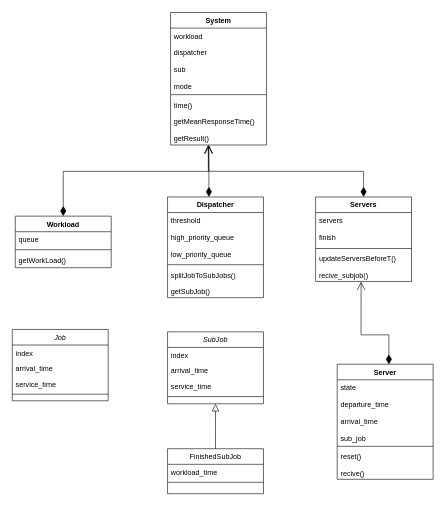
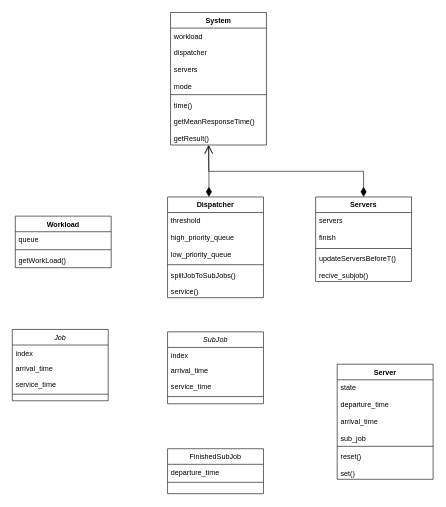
  <mxCell id="0" />
  <mxCell id="1" parent="0" />
  <mxCell id="2" value="SubJob" style="swimlane;fontStyle=2;align=center;verticalAlign=top;childLayout=stackLayout;horizontal=1;startSize=26;horizontalStack=0;resizeParent=1;resizeLast=0;collapsible=1;marginBottom=0;rounded=0;shadow=0;strokeWidth=1;" parent="1" vertex="1"><mxGeometry x="279" y="552.68" width="160" height="120" as="geometry"><mxRectangle x="220" y="120" width="160" height="26" as="alternateBounds" /></mxGeometry></mxCell>
  <mxCell id="3" value="index" style="text;align=left;verticalAlign=top;spacingLeft=4;spacingRight=4;overflow=hidden;rotatable=0;points=[[0,0.5],[1,0.5]];portConstraint=eastwest;" parent="2" vertex="1"><mxGeometry y="26" width="160" height="26" as="geometry" /></mxCell>
  <mxCell id="4" value="arrival_time" style="text;align=left;verticalAlign=top;spacingLeft=4;spacingRight=4;overflow=hidden;rotatable=0;points=[[0,0.5],[1,0.5]];portConstraint=eastwest;rounded=0;shadow=0;html=0;" parent="2" vertex="1"><mxGeometry y="52" width="160" height="26" as="geometry" /></mxCell>
  <mxCell id="5" value="service_time" style="text;align=left;verticalAlign=top;spacingLeft=4;spacingRight=4;overflow=hidden;rotatable=0;points=[[0,0.5],[1,0.5]];portConstraint=eastwest;rounded=0;shadow=0;html=0;" parent="2" vertex="1"><mxGeometry y="78" width="160" height="26" as="geometry" /></mxCell>
  <mxCell id="6" value="" style="line;html=1;strokeWidth=1;align=left;verticalAlign=middle;spacingTop=-1;spacingLeft=3;spacingRight=3;rotatable=0;labelPosition=right;points=[];portConstraint=eastwest;" parent="2" vertex="1"><mxGeometry y="104" width="160" height="8" as="geometry" /></mxCell>
  <mxCell id="7" value="FinishedSubJob" style="swimlane;fontStyle=0;align=center;verticalAlign=top;childLayout=stackLayout;horizontal=1;startSize=26;horizontalStack=0;resizeParent=1;resizeLast=0;collapsible=1;marginBottom=0;rounded=0;shadow=0;strokeWidth=1;" parent="1" vertex="1"><mxGeometry x="279" y="747.68" width="160" height="75" as="geometry"><mxRectangle x="130" y="380" width="160" height="26" as="alternateBounds" /></mxGeometry></mxCell>
- <mxCell id="8" value="workload_time" style="text;align=left;verticalAlign=top;spacingLeft=4;spacingRight=4;overflow=hidden;rotatable=0;points=[[0,0.5],[1,0.5]];portConstraint=eastwest;" parent="7" vertex="1"><mxGeometry y="26" width="160" height="26" as="geometry" /></mxCell>
+ <mxCell id="8" value="departure_time" style="text;align=left;verticalAlign=top;spacingLeft=4;spacingRight=4;overflow=hidden;rotatable=0;points=[[0,0.5],[1,0.5]];portConstraint=eastwest;" parent="7" vertex="1"><mxGeometry y="26" width="160" height="26" as="geometry" /></mxCell>
  <mxCell id="9" value="" style="line;html=1;strokeWidth=1;align=left;verticalAlign=middle;spacingTop=-1;spacingLeft=3;spacingRight=3;rotatable=0;labelPosition=right;points=[];portConstraint=eastwest;" parent="7" vertex="1"><mxGeometry y="52" width="160" height="8" as="geometry" /></mxCell>
- <mxCell id="10" value="" style="endArrow=block;endSize=10;endFill=0;shadow=0;strokeWidth=1;rounded=0;edgeStyle=elbowEdgeStyle;elbow=vertical;" parent="1" source="7" target="2" edge="1"><mxGeometry width="160" relative="1" as="geometry"><mxPoint x="258" y="604.68" as="sourcePoint" /><mxPoint x="258" y="604.68" as="targetPoint" /></mxGeometry></mxCell>
  <mxCell id="11" value="Workload" style="swimlane;fontStyle=1;align=center;verticalAlign=top;childLayout=stackLayout;horizontal=1;startSize=26;horizontalStack=0;resizeParent=1;resizeParentMax=0;resizeLast=0;collapsible=1;marginBottom=0;" vertex="1" parent="1"><mxGeometry x="25" y="359.68" width="160" height="86" as="geometry" /></mxCell>
  <mxCell id="12" value="queue" style="text;strokeColor=none;fillColor=none;align=left;verticalAlign=top;spacingLeft=4;spacingRight=4;overflow=hidden;rotatable=0;points=[[0,0.5],[1,0.5]];portConstraint=eastwest;" vertex="1" parent="11"><mxGeometry y="26" width="160" height="26" as="geometry" /></mxCell>
  <mxCell id="13" value="" style="line;strokeWidth=1;fillColor=none;align=left;verticalAlign=middle;spacingTop=-1;spacingLeft=3;spacingRight=3;rotatable=0;labelPosition=right;points=[];portConstraint=eastwest;" vertex="1" parent="11"><mxGeometry y="52" width="160" height="8" as="geometry" /></mxCell>
  <mxCell id="14" value="getWorkLoad()" style="text;strokeColor=none;fillColor=none;align=left;verticalAlign=top;spacingLeft=4;spacingRight=4;overflow=hidden;rotatable=0;points=[[0,0.5],[1,0.5]];portConstraint=eastwest;" vertex="1" parent="11"><mxGeometry y="60" width="160" height="26" as="geometry" /></mxCell>
  <mxCell id="15" value="Job" style="swimlane;fontStyle=2;align=center;verticalAlign=top;childLayout=stackLayout;horizontal=1;startSize=26;horizontalStack=0;resizeParent=1;resizeLast=0;collapsible=1;marginBottom=0;rounded=0;shadow=0;strokeWidth=1;" vertex="1" parent="1"><mxGeometry x="20" y="548.68" width="160" height="119" as="geometry"><mxRectangle x="220" y="120" width="160" height="26" as="alternateBounds" /></mxGeometry></mxCell>
  <mxCell id="16" value="index" style="text;align=left;verticalAlign=top;spacingLeft=4;spacingRight=4;overflow=hidden;rotatable=0;points=[[0,0.5],[1,0.5]];portConstraint=eastwest;" vertex="1" parent="15"><mxGeometry y="26" width="160" height="26" as="geometry" /></mxCell>
  <mxCell id="17" value="arrival_time" style="text;align=left;verticalAlign=top;spacingLeft=4;spacingRight=4;overflow=hidden;rotatable=0;points=[[0,0.5],[1,0.5]];portConstraint=eastwest;rounded=0;shadow=0;html=0;" vertex="1" parent="15"><mxGeometry y="52" width="160" height="26" as="geometry" /></mxCell>
  <mxCell id="18" value="service_time" style="text;align=left;verticalAlign=top;spacingLeft=4;spacingRight=4;overflow=hidden;rotatable=0;points=[[0,0.5],[1,0.5]];portConstraint=eastwest;rounded=0;shadow=0;html=0;" vertex="1" parent="15"><mxGeometry y="78" width="160" height="26" as="geometry" /></mxCell>
  <mxCell id="19" value="" style="line;html=1;strokeWidth=1;align=left;verticalAlign=middle;spacingTop=-1;spacingLeft=3;spacingRight=3;rotatable=0;labelPosition=right;points=[];portConstraint=eastwest;" vertex="1" parent="15"><mxGeometry y="104" width="160" height="8" as="geometry" /></mxCell>
  <mxCell id="20" value="Dispatcher" style="swimlane;fontStyle=1;align=center;verticalAlign=top;childLayout=stackLayout;horizontal=1;startSize=26;horizontalStack=0;resizeParent=1;resizeParentMax=0;resizeLast=0;collapsible=1;marginBottom=0;" vertex="1" parent="1"><mxGeometry x="279" y="327.68" width="160" height="168" as="geometry"><mxRectangle x="1005" y="364" width="89" height="26" as="alternateBounds" /></mxGeometry></mxCell>
  <mxCell id="21" value="threshold&#10;&#10;high_priority_queue&#10;&#10;low_priority_queue&#10;" style="text;strokeColor=none;fillColor=none;align=left;verticalAlign=top;spacingLeft=4;spacingRight=4;overflow=hidden;rotatable=0;points=[[0,0.5],[1,0.5]];portConstraint=eastwest;" vertex="1" parent="20"><mxGeometry y="26" width="160" height="83" as="geometry" /></mxCell>
  <mxCell id="22" value="" style="line;strokeWidth=1;fillColor=none;align=left;verticalAlign=middle;spacingTop=-1;spacingLeft=3;spacingRight=3;rotatable=0;labelPosition=right;points=[];portConstraint=eastwest;" vertex="1" parent="20"><mxGeometry y="109" width="160" height="8" as="geometry" /></mxCell>
- <mxCell id="23" value="splitJobToSubJobs()&#10;&#10;getSubJob()" style="text;strokeColor=none;fillColor=none;align=left;verticalAlign=top;spacingLeft=4;spacingRight=4;overflow=hidden;rotatable=0;points=[[0,0.5],[1,0.5]];portConstraint=eastwest;" vertex="1" parent="20"><mxGeometry y="117" width="160" height="51" as="geometry" /></mxCell>
+ <mxCell id="23" value="splitJobToSubJobs()&#10;&#10;service()" style="text;strokeColor=none;fillColor=none;align=left;verticalAlign=top;spacingLeft=4;spacingRight=4;overflow=hidden;rotatable=0;points=[[0,0.5],[1,0.5]];portConstraint=eastwest;" vertex="1" parent="20"><mxGeometry y="117" width="160" height="51" as="geometry" /></mxCell>
  <mxCell id="24" value="Servers" style="swimlane;fontStyle=1;align=center;verticalAlign=top;childLayout=stackLayout;horizontal=1;startSize=26;horizontalStack=0;resizeParent=1;resizeParentMax=0;resizeLast=0;collapsible=1;marginBottom=0;" vertex="1" parent="1"><mxGeometry x="526" y="327.68" width="160" height="141" as="geometry"><mxRectangle x="1005" y="364" width="89" height="26" as="alternateBounds" /></mxGeometry></mxCell>
  <mxCell id="25" value="servers&#10;&#10;finish&#10;" style="text;strokeColor=none;fillColor=none;align=left;verticalAlign=top;spacingLeft=4;spacingRight=4;overflow=hidden;rotatable=0;points=[[0,0.5],[1,0.5]];portConstraint=eastwest;" vertex="1" parent="24"><mxGeometry y="26" width="160" height="56" as="geometry" /></mxCell>
  <mxCell id="26" value="" style="line;strokeWidth=1;fillColor=none;align=left;verticalAlign=middle;spacingTop=-1;spacingLeft=3;spacingRight=3;rotatable=0;labelPosition=right;points=[];portConstraint=eastwest;" vertex="1" parent="24"><mxGeometry y="82" width="160" height="8" as="geometry" /></mxCell>
  <mxCell id="27" value="updateServersBeforeT()&#10;&#10;recive_subjob()" style="text;strokeColor=none;fillColor=none;align=left;verticalAlign=top;spacingLeft=4;spacingRight=4;overflow=hidden;rotatable=0;points=[[0,0.5],[1,0.5]];portConstraint=eastwest;" vertex="1" parent="24"><mxGeometry y="90" width="160" height="51" as="geometry" /></mxCell>
- <mxCell id="28" value="" style="endArrow=open;html=1;endSize=12;startArrow=diamondThin;startSize=14;startFill=1;edgeStyle=orthogonalEdgeStyle;align=left;verticalAlign=bottom;rounded=0;exitX=0.539;exitY=0.002;exitDx=0;exitDy=0;exitPerimeter=0;entryX=0.474;entryY=1.007;entryDx=0;entryDy=0;entryPerimeter=0;" edge="1" parent="1" source="29" target="27"><mxGeometry x="-1" y="3" relative="1" as="geometry"><mxPoint x="648" y="595.68" as="sourcePoint" /><mxPoint x="601" y="518.68" as="targetPoint" /><Array as="points"><mxPoint x="648" y="557.68" /><mxPoint x="602" y="557.68" /></Array></mxGeometry></mxCell>
  <mxCell id="29" value="Server" style="swimlane;fontStyle=1;align=center;verticalAlign=top;childLayout=stackLayout;horizontal=1;startSize=26;horizontalStack=0;resizeParent=1;resizeParentMax=0;resizeLast=0;collapsible=1;marginBottom=0;" vertex="1" parent="1"><mxGeometry x="562" y="606.68" width="160" height="192" as="geometry"><mxRectangle x="1005" y="364" width="89" height="26" as="alternateBounds" /></mxGeometry></mxCell>
  <mxCell id="30" value="state&#10;&#10;departure_time&#10;&#10;arrival_time&#10;&#10;sub_job&#10;" style="text;strokeColor=none;fillColor=none;align=left;verticalAlign=top;spacingLeft=4;spacingRight=4;overflow=hidden;rotatable=0;points=[[0,0.5],[1,0.5]];portConstraint=eastwest;" vertex="1" parent="29"><mxGeometry y="26" width="160" height="107" as="geometry" /></mxCell>
  <mxCell id="31" value="" style="line;strokeWidth=1;fillColor=none;align=left;verticalAlign=middle;spacingTop=-1;spacingLeft=3;spacingRight=3;rotatable=0;labelPosition=right;points=[];portConstraint=eastwest;" vertex="1" parent="29"><mxGeometry y="133" width="160" height="8" as="geometry" /></mxCell>
- <mxCell id="32" value="reset()&#10;&#10;recive()" style="text;strokeColor=none;fillColor=none;align=left;verticalAlign=top;spacingLeft=4;spacingRight=4;overflow=hidden;rotatable=0;points=[[0,0.5],[1,0.5]];portConstraint=eastwest;" vertex="1" parent="29"><mxGeometry y="141" width="160" height="51" as="geometry" /></mxCell>
- <mxCell id="33" value="" style="endArrow=open;html=1;endSize=12;startArrow=diamondThin;startSize=14;startFill=1;edgeStyle=orthogonalEdgeStyle;align=left;verticalAlign=bottom;rounded=0;" edge="1" parent="1" source="11" target="39"><mxGeometry x="-1" y="3" relative="1" as="geometry"><mxPoint x="135.996" y="272.2" as="sourcePoint" /><mxPoint x="347.16" y="145.004" as="targetPoint" /><Array as="points"><mxPoint x="105" y="285" /><mxPoint x="347" y="285" /></Array></mxGeometry></mxCell>
+ <mxCell id="32" value="reset()&#10;&#10;set()" style="text;strokeColor=none;fillColor=none;align=left;verticalAlign=top;spacingLeft=4;spacingRight=4;overflow=hidden;rotatable=0;points=[[0,0.5],[1,0.5]];portConstraint=eastwest;" vertex="1" parent="29"><mxGeometry y="141" width="160" height="51" as="geometry" /></mxCell>
  <mxCell id="34" value="" style="endArrow=open;html=1;endSize=12;startArrow=diamondThin;startSize=14;startFill=1;edgeStyle=orthogonalEdgeStyle;align=left;verticalAlign=bottom;rounded=0;" edge="1" parent="1" source="20"><mxGeometry x="-1" y="3" relative="1" as="geometry"><mxPoint x="223" y="325.68" as="sourcePoint" /><mxPoint x="348" y="241.68" as="targetPoint" /><Array as="points"><mxPoint x="348" y="301.68" /><mxPoint x="348" y="301.68" /></Array></mxGeometry></mxCell>
  <mxCell id="35" value="" style="endArrow=open;html=1;endSize=12;startArrow=diamondThin;startSize=14;startFill=1;edgeStyle=orthogonalEdgeStyle;align=left;verticalAlign=bottom;rounded=0;entryX=0.451;entryY=0.974;entryDx=0;entryDy=0;entryPerimeter=0;exitX=0.5;exitY=0;exitDx=0;exitDy=0;" edge="1" parent="1" source="24"><mxGeometry x="-1" y="3" relative="1" as="geometry"><mxPoint x="105" y="359.68" as="sourcePoint" /><mxPoint x="347.16" y="241.004" as="targetPoint" /></mxGeometry></mxCell>
  <mxCell id="36" value="System" style="swimlane;fontStyle=1;align=center;verticalAlign=top;childLayout=stackLayout;horizontal=1;startSize=26;horizontalStack=0;resizeParent=1;resizeParentMax=0;resizeLast=0;collapsible=1;marginBottom=0;" vertex="1" parent="1"><mxGeometry x="284" y="20" width="160" height="221" as="geometry"><mxRectangle x="1005" y="364" width="89" height="26" as="alternateBounds" /></mxGeometry></mxCell>
- <mxCell id="37" value="workload&#10;&#10;dispatcher&#10;&#10;sub&#10;&#10;mode&#10;" style="text;strokeColor=none;fillColor=none;align=left;verticalAlign=top;spacingLeft=4;spacingRight=4;overflow=hidden;rotatable=0;points=[[0,0.5],[1,0.5]];portConstraint=eastwest;" vertex="1" parent="36"><mxGeometry y="26" width="160" height="107" as="geometry" /></mxCell>
+ <mxCell id="37" value="workload&#10;&#10;dispatcher&#10;&#10;servers&#10;&#10;mode&#10;" style="text;strokeColor=none;fillColor=none;align=left;verticalAlign=top;spacingLeft=4;spacingRight=4;overflow=hidden;rotatable=0;points=[[0,0.5],[1,0.5]];portConstraint=eastwest;" vertex="1" parent="36"><mxGeometry y="26" width="160" height="107" as="geometry" /></mxCell>
  <mxCell id="38" value="" style="line;strokeWidth=1;fillColor=none;align=left;verticalAlign=middle;spacingTop=-1;spacingLeft=3;spacingRight=3;rotatable=0;labelPosition=right;points=[];portConstraint=eastwest;" vertex="1" parent="36"><mxGeometry y="133" width="160" height="8" as="geometry" /></mxCell>
  <mxCell id="39" value="time()&#10;&#10;getMeanResponseTime()&#10;&#10;getResult()" style="text;strokeColor=none;fillColor=none;align=left;verticalAlign=top;spacingLeft=4;spacingRight=4;overflow=hidden;rotatable=0;points=[[0,0.5],[1,0.5]];portConstraint=eastwest;" vertex="1" parent="36"><mxGeometry y="141" width="160" height="80" as="geometry" /></mxCell>
